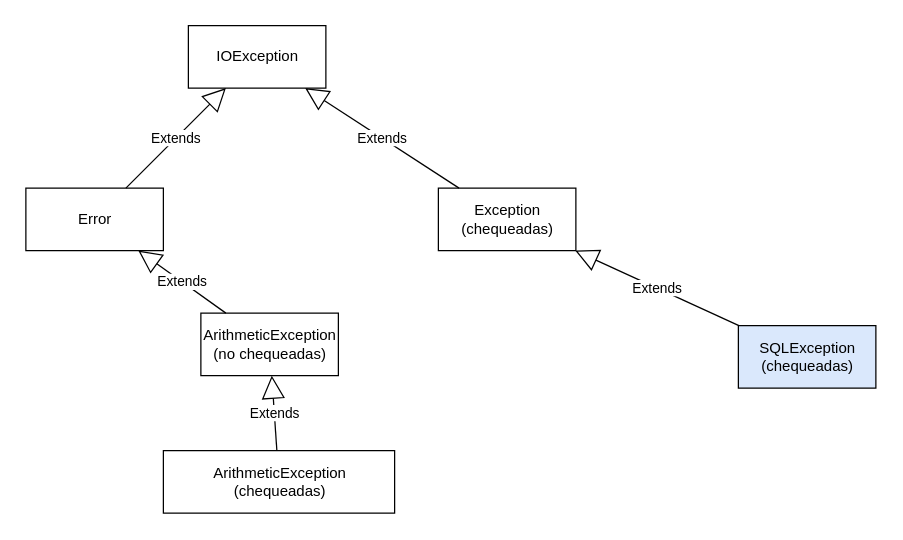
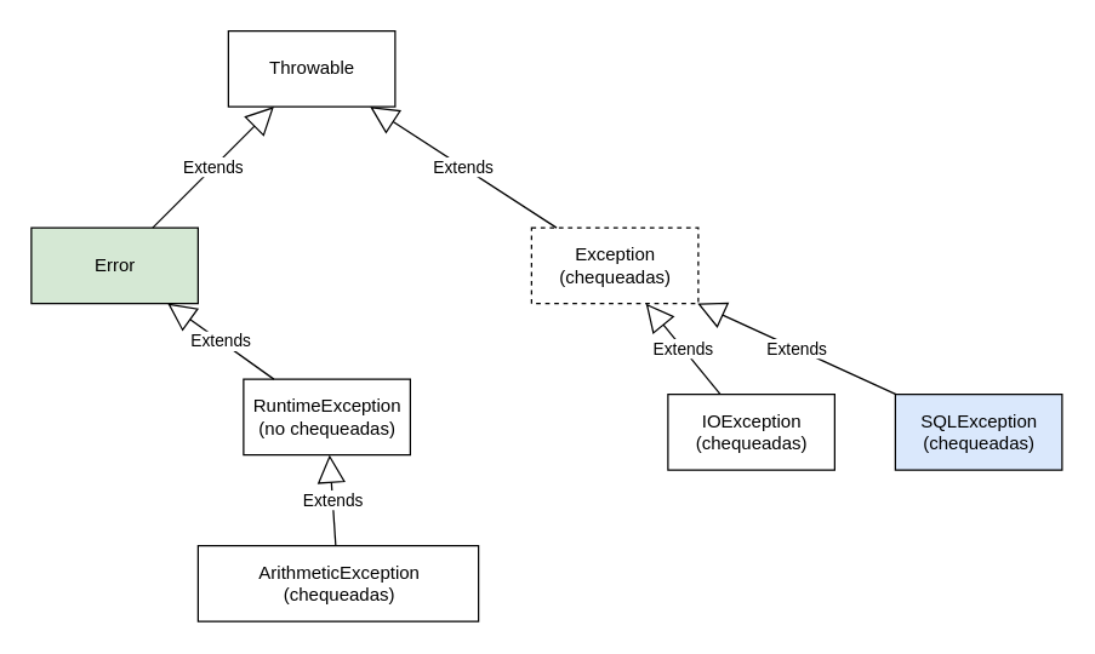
  <mxCell id="0" />
  <mxCell id="1" parent="0" />
- <mxCell id="2" value="Exception&lt;br&gt;(chequeadas)" style="html=1;" vertex="1" parent="1"><mxGeometry x="350" y="150" width="110" height="50" as="geometry" /></mxCell>
+ <mxCell id="2" value="Exception&lt;br&gt;(chequeadas)" style="html=1;dashed=1;" vertex="1" parent="1"><mxGeometry x="350" y="150" width="110" height="50" as="geometry" /></mxCell>
  <mxCell id="3" value="ArithmeticException&lt;br&gt;(chequeadas)" style="html=1;" vertex="1" parent="1"><mxGeometry x="130" y="360" width="185" height="50" as="geometry" /></mxCell>
+ <mxCell id="4" value="IOException&lt;br&gt;(chequeadas)" style="html=1;" vertex="1" parent="1"><mxGeometry x="440" y="260" width="110" height="50" as="geometry" /></mxCell>
  <mxCell id="5" value="SQLException&lt;br&gt;(chequeadas)" style="html=1;fillColor=#dae8fc;" vertex="1" parent="1"><mxGeometry x="590" y="260" width="110" height="50" as="geometry" /></mxCell>
- <mxCell id="6" value="IOException" style="html=1;" vertex="1" parent="1"><mxGeometry x="150" y="20" width="110" height="50" as="geometry" /></mxCell>
- <mxCell id="7" value="Error" style="html=1;" vertex="1" parent="1"><mxGeometry x="20" y="150" width="110" height="50" as="geometry" /></mxCell>
+ <mxCell id="6" value="Throwable" style="html=1;" vertex="1" parent="1"><mxGeometry x="150" y="20" width="110" height="50" as="geometry" /></mxCell>
+ <mxCell id="7" value="Error" style="html=1;fillColor=#d5e8d4;" vertex="1" parent="1"><mxGeometry x="20" y="150" width="110" height="50" as="geometry" /></mxCell>
  <mxCell id="8" value="Extends" style="endArrow=block;endSize=16;endFill=0;html=1;" edge="1" parent="1" source="7" target="6"><mxGeometry width="160" relative="1" as="geometry"><mxPoint x="-80" y="100" as="sourcePoint" /><mxPoint x="80" y="100" as="targetPoint" /></mxGeometry></mxCell>
  <mxCell id="9" value="Extends" style="endArrow=block;endSize=16;endFill=0;html=1;" edge="1" parent="1" source="2" target="6"><mxGeometry width="160" relative="1" as="geometry"><mxPoint x="110" y="160" as="sourcePoint" /><mxPoint x="190" y="80" as="targetPoint" /></mxGeometry></mxCell>
  <mxCell id="10" value="Extends" style="endArrow=block;endSize=16;endFill=0;html=1;" edge="1" parent="1" source="5" target="2"><mxGeometry width="160" relative="1" as="geometry"><mxPoint x="450.538" y="160" as="sourcePoint" /><mxPoint x="327.462" y="80" as="targetPoint" /></mxGeometry></mxCell>
+ <mxCell id="11" value="Extends" style="endArrow=block;endSize=16;endFill=0;html=1;" edge="1" parent="1" source="4" target="2"><mxGeometry width="160" relative="1" as="geometry"><mxPoint x="600.455" y="270" as="sourcePoint" /><mxPoint x="469.545" y="210" as="targetPoint" /></mxGeometry></mxCell>
  <mxCell id="12" value="Extends" style="endArrow=block;endSize=16;endFill=0;html=1;" edge="1" parent="1" source="3" target="13"><mxGeometry width="160" relative="1" as="geometry"><mxPoint x="610.455" y="280" as="sourcePoint" /><mxPoint x="479.545" y="220" as="targetPoint" /></mxGeometry></mxCell>
- <mxCell id="13" value="ArithmeticException&lt;br&gt;(no chequeadas)" style="html=1;" vertex="1" parent="1"><mxGeometry x="160" y="250" width="110" height="50" as="geometry" /></mxCell>
+ <mxCell id="13" value="RuntimeException&lt;br&gt;(no chequeadas)" style="html=1;" vertex="1" parent="1"><mxGeometry x="160" y="250" width="110" height="50" as="geometry" /></mxCell>
  <mxCell id="14" value="Extends" style="endArrow=block;endSize=16;endFill=0;html=1;" edge="1" parent="1" source="13" target="7"><mxGeometry width="160" relative="1" as="geometry"><mxPoint x="10" y="300" as="sourcePoint" /><mxPoint x="170" y="300" as="targetPoint" /></mxGeometry></mxCell>
